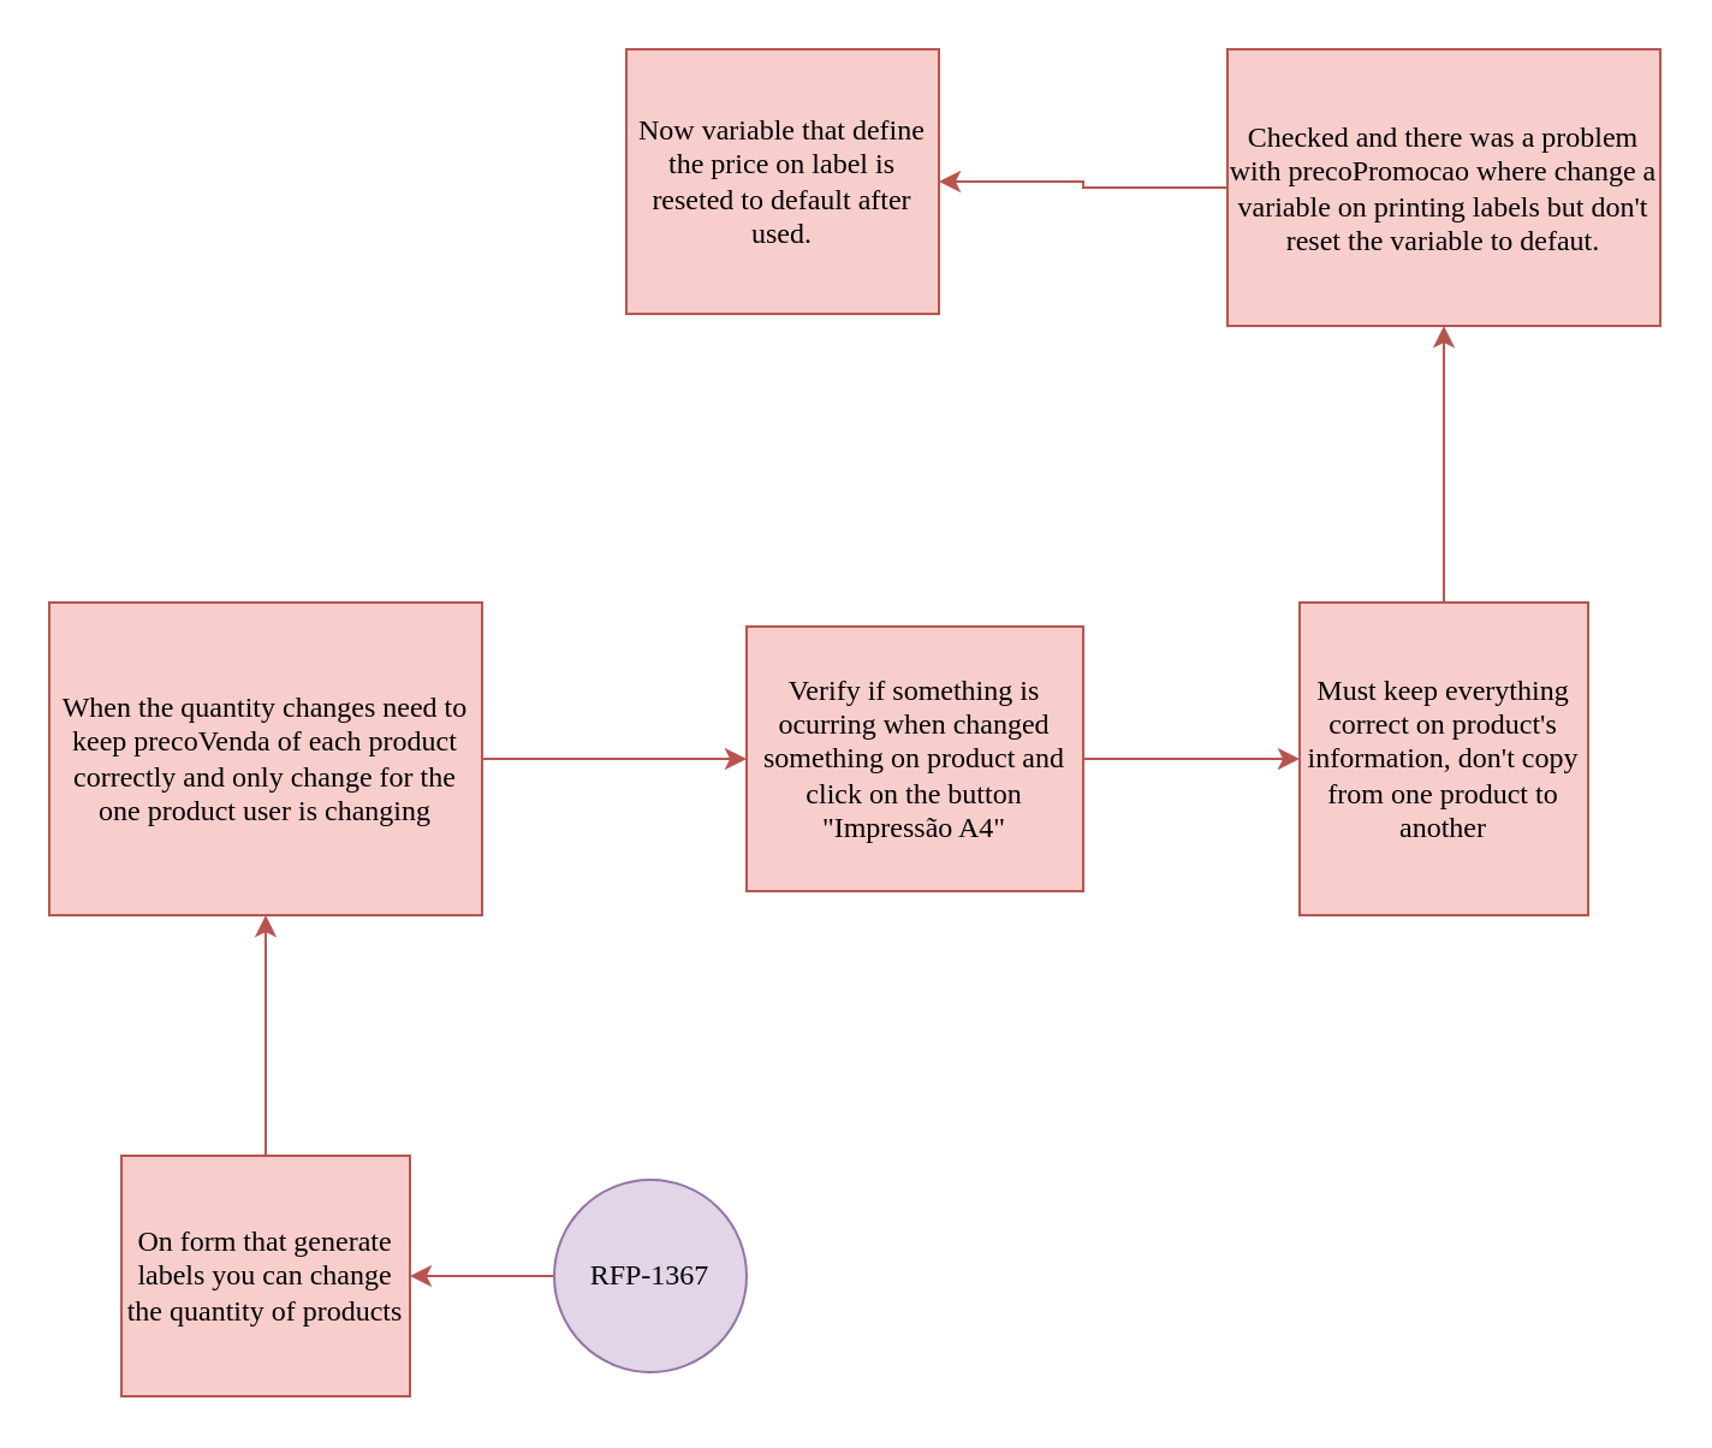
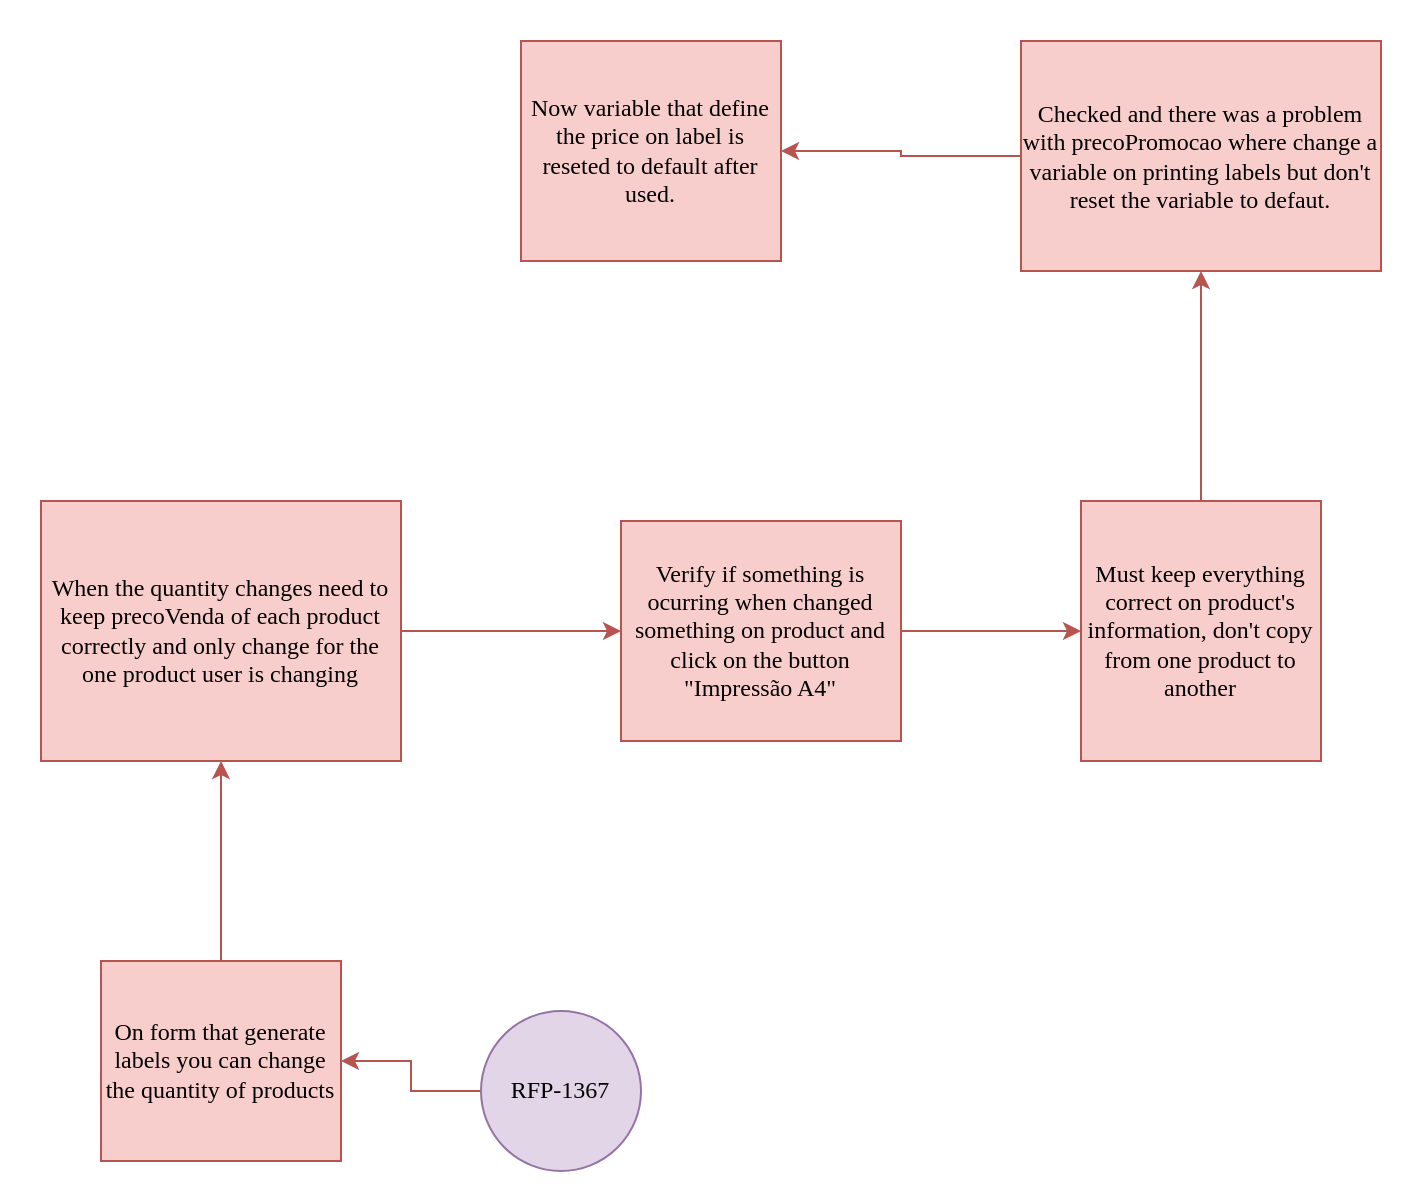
  <mxCell id="0" />
  <mxCell id="1" parent="0" />
  <mxCell id="2" value="" style="edgeStyle=orthogonalEdgeStyle;rounded=0;orthogonalLoop=1;jettySize=auto;html=1;fillColor=#f8cecc;strokeColor=#b85450;" edge="1" parent="1" source="3" target="5"><mxGeometry relative="1" as="geometry" /></mxCell>
- <mxCell id="3" value="RFP-1367" style="ellipse;whiteSpace=wrap;html=1;aspect=fixed;fillColor=#e1d5e7;strokeColor=#9673a6;fontFamily=Lucida Console;" vertex="1" parent="1"><mxGeometry x="230" y="490" width="80" height="80" as="geometry" /></mxCell>
+ <mxCell id="3" value="RFP-1367" style="ellipse;whiteSpace=wrap;html=1;aspect=fixed;fillColor=#e1d5e7;strokeColor=#9673a6;fontFamily=Lucida Console;" vertex="1" parent="1"><mxGeometry x="240" y="505" width="80" height="80" as="geometry" /></mxCell>
  <mxCell id="4" value="" style="edgeStyle=orthogonalEdgeStyle;rounded=0;orthogonalLoop=1;jettySize=auto;html=1;fillColor=#f8cecc;strokeColor=#b85450;" edge="1" parent="1" source="5" target="7"><mxGeometry relative="1" as="geometry" /></mxCell>
  <mxCell id="5" value="On form that generate labels you can change the quantity of products" style="whiteSpace=wrap;html=1;fontFamily=Lucida Console;fillColor=#f8cecc;strokeColor=#b85450;" vertex="1" parent="1"><mxGeometry x="50" y="480" width="120" height="100" as="geometry" /></mxCell>
  <mxCell id="6" value="" style="edgeStyle=orthogonalEdgeStyle;rounded=0;orthogonalLoop=1;jettySize=auto;html=1;fillColor=#f8cecc;strokeColor=#b85450;" edge="1" parent="1" source="7" target="9"><mxGeometry relative="1" as="geometry" /></mxCell>
  <mxCell id="7" value="When the quantity changes need to keep precoVenda of each product correctly and only change for the one product user is changing" style="whiteSpace=wrap;html=1;fontFamily=Lucida Console;fillColor=#f8cecc;strokeColor=#b85450;" vertex="1" parent="1"><mxGeometry x="20" y="250" width="180" height="130" as="geometry" /></mxCell>
  <mxCell id="8" value="" style="edgeStyle=orthogonalEdgeStyle;rounded=0;orthogonalLoop=1;jettySize=auto;html=1;fillColor=#f8cecc;strokeColor=#b85450;" edge="1" parent="1" source="9" target="11"><mxGeometry relative="1" as="geometry" /></mxCell>
  <mxCell id="9" value="Verify if something is ocurring when changed something on product and click on the button &quot;Impressão A4&quot;" style="whiteSpace=wrap;html=1;fontFamily=Lucida Console;fillColor=#f8cecc;strokeColor=#b85450;" vertex="1" parent="1"><mxGeometry x="310" y="260" width="140" height="110" as="geometry" /></mxCell>
  <mxCell id="10" value="" style="edgeStyle=orthogonalEdgeStyle;rounded=0;orthogonalLoop=1;jettySize=auto;html=1;fillColor=#f8cecc;strokeColor=#b85450;" edge="1" parent="1" source="11" target="13"><mxGeometry relative="1" as="geometry" /></mxCell>
  <mxCell id="11" value="Must keep everything correct on product's information, don't copy from one product to another" style="whiteSpace=wrap;html=1;fontFamily=Lucida Console;fillColor=#f8cecc;strokeColor=#b85450;" vertex="1" parent="1"><mxGeometry x="540" y="250" width="120" height="130" as="geometry" /></mxCell>
  <mxCell id="12" value="" style="edgeStyle=orthogonalEdgeStyle;rounded=0;orthogonalLoop=1;jettySize=auto;html=1;fontFamily=Lucida Console;fillColor=#f8cecc;strokeColor=#b85450;" edge="1" parent="1" source="13" target="14"><mxGeometry relative="1" as="geometry" /></mxCell>
  <mxCell id="13" value="Checked and there was a problem with precoPromocao where change a variable on printing labels but don't reset the variable to defaut." style="whiteSpace=wrap;html=1;fontFamily=Lucida Console;fillColor=#f8cecc;strokeColor=#b85450;" vertex="1" parent="1"><mxGeometry x="510" y="20" width="180" height="115" as="geometry" /></mxCell>
  <mxCell id="14" value="Now variable that define the price on label is reseted to default after used." style="whiteSpace=wrap;html=1;fontFamily=Lucida Console;fillColor=#f8cecc;strokeColor=#b85450;" vertex="1" parent="1"><mxGeometry x="260" y="20" width="130" height="110" as="geometry" /></mxCell>
